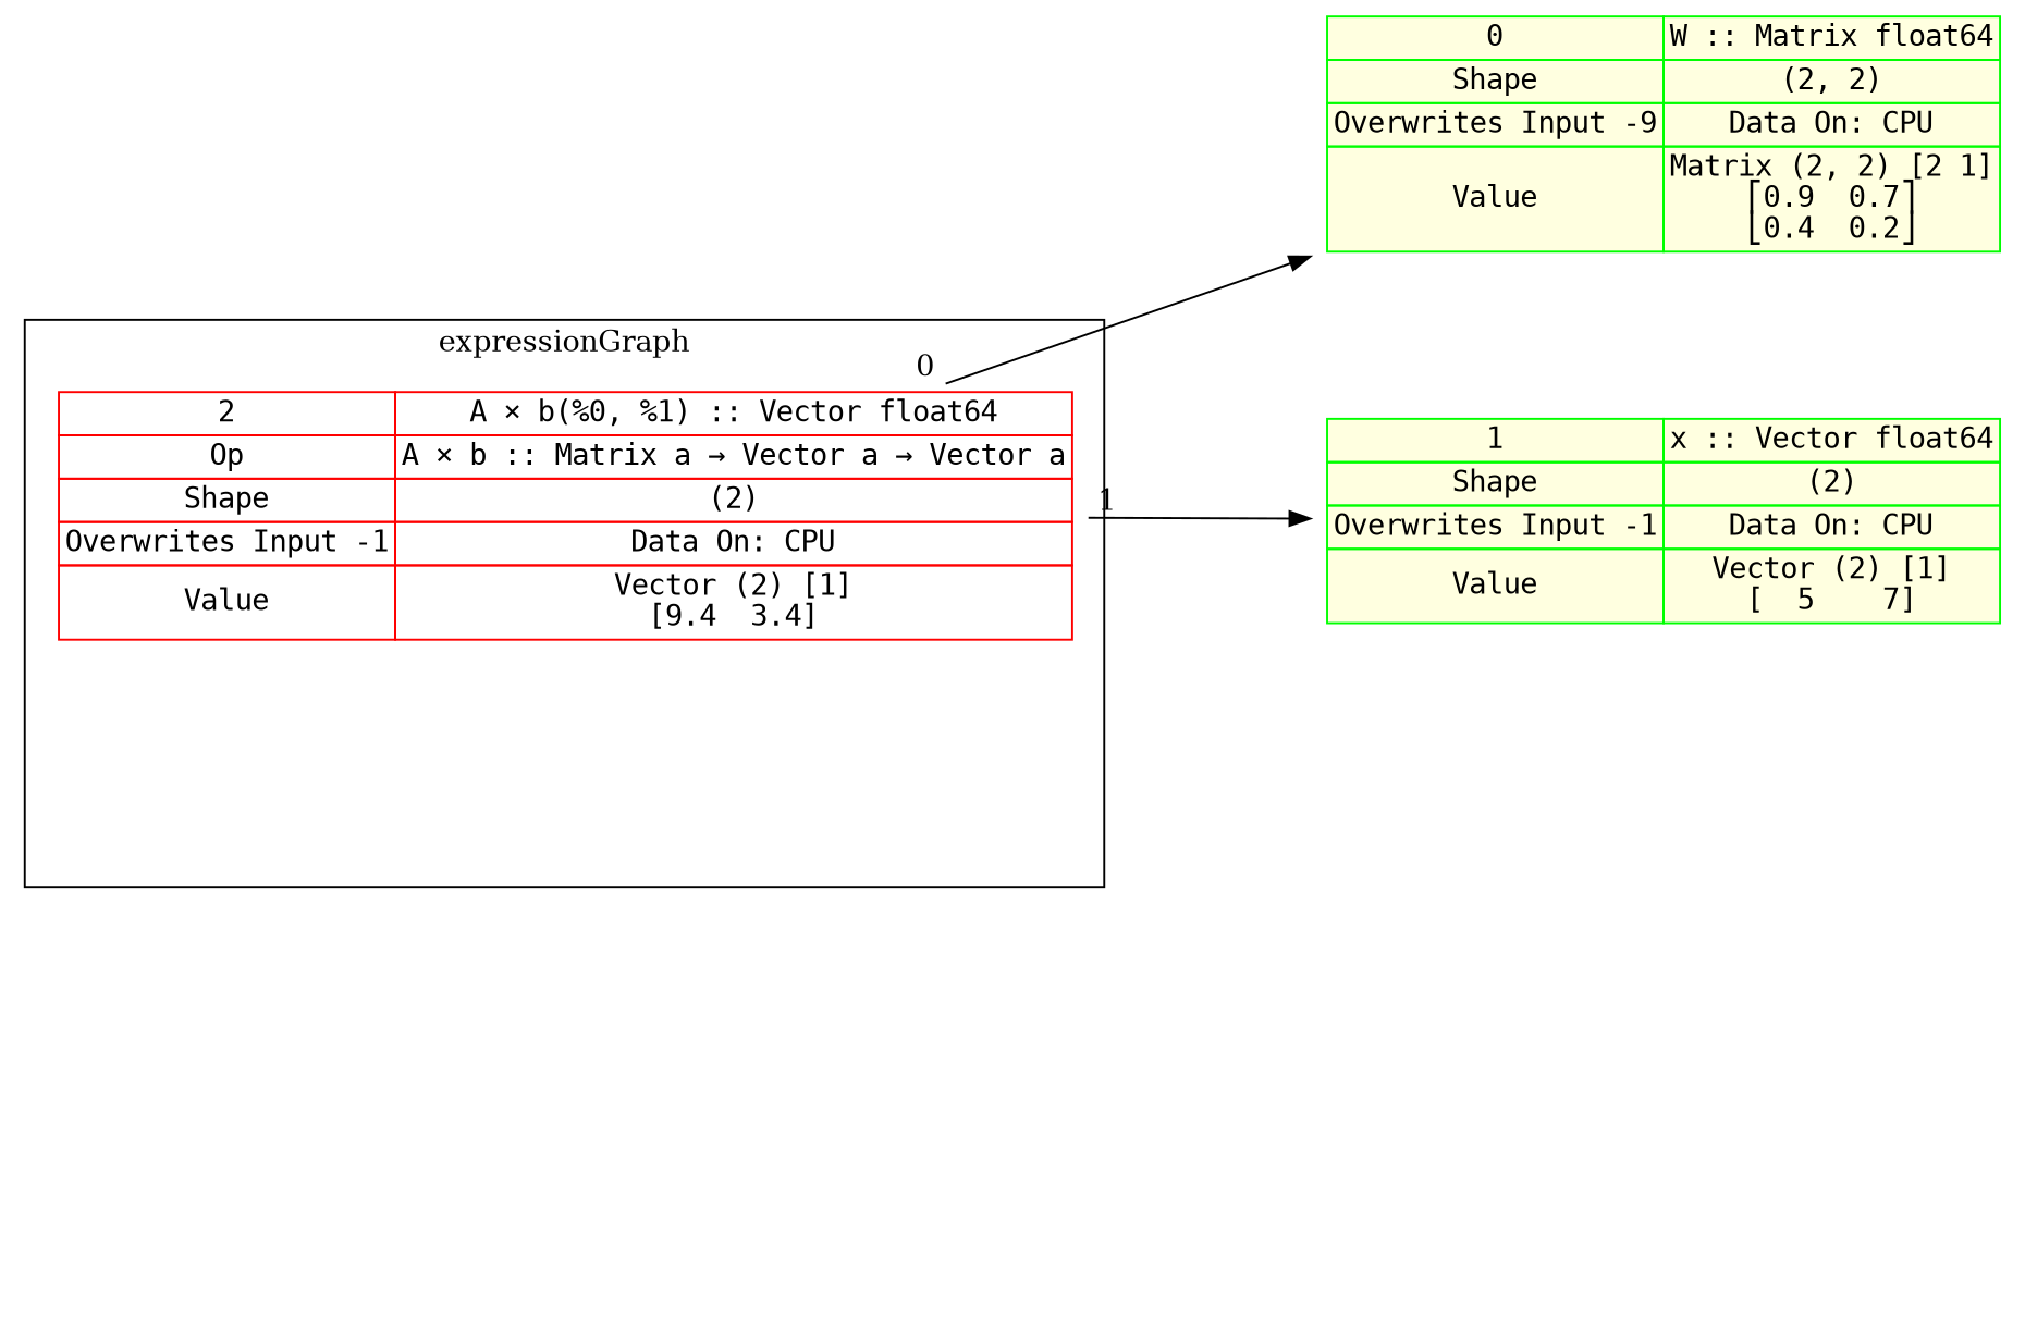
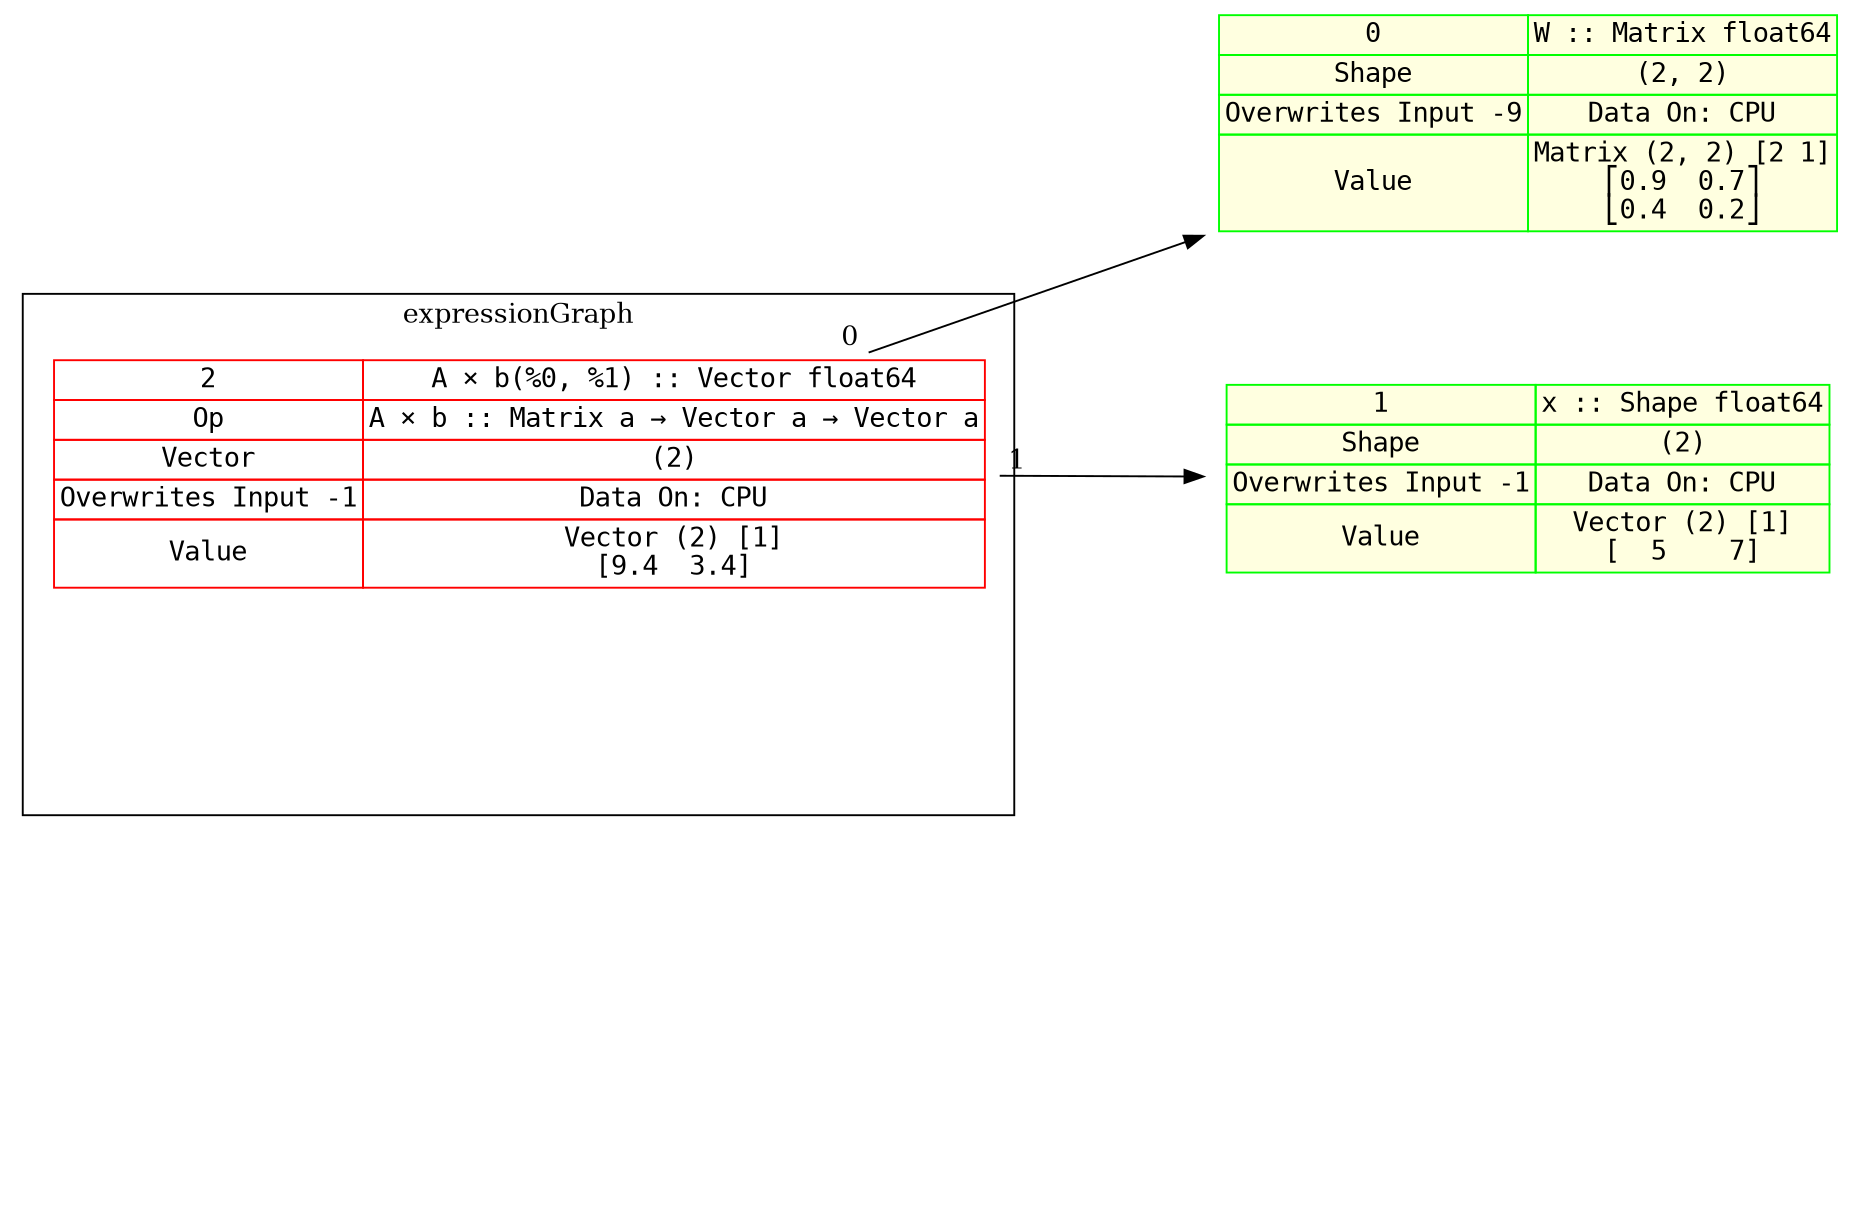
  digraph {
    nodesep=1
    rankdir=LR
    ranksep="1.5 equally"
    node [style=invis]
    edge [constraint=false style=invis weight=999]
-   n1 [fontname=monospace label=< <TABLE BORDER="0" CELLBORDER="1" CELLSPACING="0" PORT="anchor"  COLOR="#FF0000;" >  <TR><TD>2</TD><TD>A × b(%0, %1) :: Vector float64</TD></TR> <TR><TD>Op</TD><TD>A × b :: Matrix a → Vector a → Vector a</TD></TR> <TR><TD>Shape</TD><TD>(2)</TD></TR> <TR><TD>Overwrites Input -1</TD><TD>Data On: CPU</TD></TR>  <TR><TD>Value</TD><TD>Vector (2) [1]<BR />[9.4  3.4]</TD></TR>   </TABLE> > shape=none style=""]
+   n1 [fontname=monospace label=< <TABLE BORDER="0" CELLBORDER="1" CELLSPACING="0" PORT="anchor"  COLOR="#FF0000;" >  <TR><TD>2</TD><TD>A × b(%0, %1) :: Vector float64</TD></TR> <TR><TD>Op</TD><TD>A × b :: Matrix a → Vector a → Vector a</TD></TR> <TR><TD>Vector</TD><TD>(2)</TD></TR> <TR><TD>Overwrites Input -1</TD><TD>Data On: CPU</TD></TR>  <TR><TD>Value</TD><TD>Vector (2) [1]<BR />[9.4  3.4]</TD></TR>   </TABLE> > shape=none style=""]
    insideExprG
    n3 [fontname=monospace label=< <TABLE BORDER="0" CELLBORDER="1" CELLSPACING="0" PORT="anchor"  COLOR="#00FF00;" BGCOLOR="lightyellow">  <TR><TD>0</TD><TD>W :: Matrix float64</TD></TR>  <TR><TD>Shape</TD><TD>(2, 2)</TD></TR> <TR><TD>Overwrites Input -9</TD><TD>Data On: CPU</TD></TR>  <TR><TD>Value</TD><TD>Matrix (2, 2) [2 1]<BR />⎡0.9  0.7⎤<BR />⎣0.4  0.2⎦<BR /></TD></TR>   </TABLE> > shape=none style=""]
-   n4 [fontname=monospace label=< <TABLE BORDER="0" CELLBORDER="1" CELLSPACING="0" PORT="anchor"  COLOR="#00FF00;" BGCOLOR="lightyellow">  <TR><TD>1</TD><TD>x :: Vector float64</TD></TR>  <TR><TD>Shape</TD><TD>(2)</TD></TR> <TR><TD>Overwrites Input -1</TD><TD>Data On: CPU</TD></TR>  <TR><TD>Value</TD><TD>Vector (2) [1]<BR />[  5    7]</TD></TR>   </TABLE> > shape=none style=""]
+   n4 [fontname=monospace label=< <TABLE BORDER="0" CELLBORDER="1" CELLSPACING="0" PORT="anchor"  COLOR="#00FF00;" BGCOLOR="lightyellow">  <TR><TD>1</TD><TD>x :: Shape float64</TD></TR>  <TR><TD>Shape</TD><TD>(2)</TD></TR> <TR><TD>Overwrites Input -1</TD><TD>Data On: CPU</TD></TR>  <TR><TD>Value</TD><TD>Vector (2) [1]<BR />[  5    7]</TD></TR>   </TABLE> > shape=none style=""]
    insideInputs
    outsideRoot
    outsideExprG
    subgraph cluster_1 {
      label=expressionGraph
      n1
      insideExprG
    }
    subgraph sub_2 {
      rank=max
      subgraph cluster_3 {
        label=inputs
        rank=max
        n3
        n4
        insideInputs
      }
    }
    subgraph sub_4 {
      outsideRoot
      outsideExprG
    }
    n1 -> n3 [headport="Node_0xc000188ee0:anchor" labelfloat=false taillabel=" 0 " tailport="Node_0xc0001890a0:anchor" constraint="" style="" weight=""]
    n1 -> n4 [headport="Node_0xc000188fc0:anchor" labelfloat=false taillabel=" 1 " tailport="Node_0xc0001890a0:anchor" constraint="" style="" weight=""]
    insideInputs -> insideExprG
    outsideRoot -> insideInputs
    outsideRoot -> outsideExprG
    outsideExprG -> insideExprG
  }
